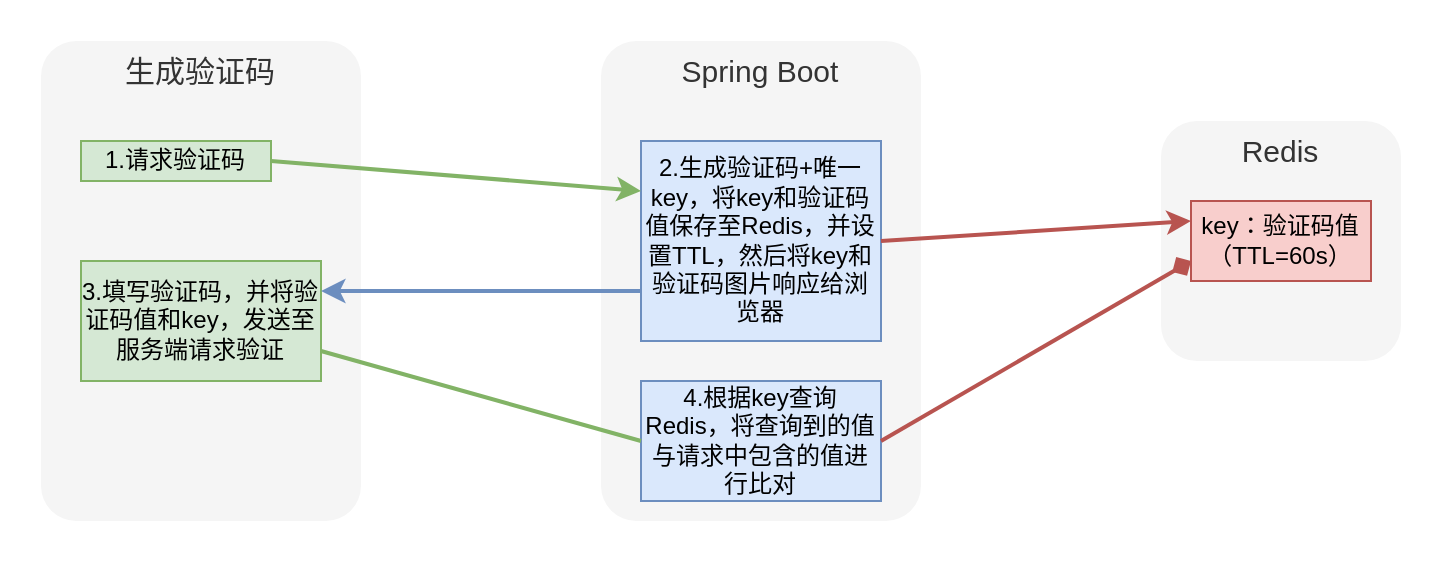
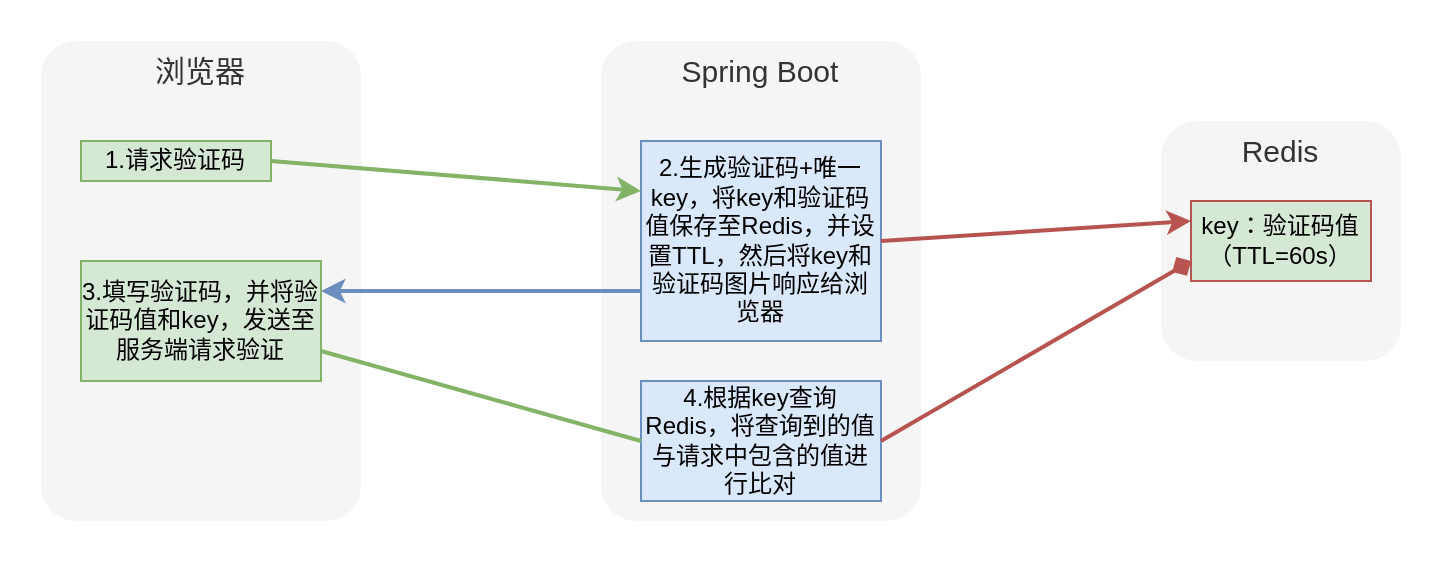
  <mxCell id="0" />
  <mxCell id="1" parent="0" />
- <mxCell id="2" value="生成验证码" style="rounded=1;whiteSpace=wrap;html=1;arcSize=11;fontSize=15;verticalAlign=top;fillColor=#f5f5f5;fontColor=#333333;strokeColor=none;" parent="1" vertex="1"><mxGeometry x="20" y="20" width="160" height="240" as="geometry" /></mxCell>
+ <mxCell id="2" value="浏览器" style="rounded=1;whiteSpace=wrap;html=1;arcSize=11;fontSize=15;verticalAlign=top;fillColor=#f5f5f5;fontColor=#333333;strokeColor=none;" parent="1" vertex="1"><mxGeometry x="20" y="20" width="160" height="240" as="geometry" /></mxCell>
  <mxCell id="3" value="Spring Boot" style="rounded=1;whiteSpace=wrap;html=1;arcSize=11;fontSize=15;verticalAlign=top;fillColor=#f5f5f5;fontColor=#333333;strokeColor=none;" parent="1" vertex="1"><mxGeometry x="300" y="20" width="160" height="240" as="geometry" /></mxCell>
  <mxCell id="4" value="1.请求验证码" style="rounded=0;whiteSpace=wrap;html=1;fillColor=#d5e8d4;strokeColor=#82b366;" parent="1" vertex="1"><mxGeometry x="40" y="70" width="95" height="20" as="geometry" /></mxCell>
  <mxCell id="5" value="2.生成验证码+唯一key，将key和验证码值保存至Redis，并设置TTL，然后将key和验证码图片响应给浏览器" style="rounded=0;whiteSpace=wrap;html=1;fillColor=#dae8fc;strokeColor=#6c8ebf;" parent="1" vertex="1"><mxGeometry x="320" y="70" width="120" height="100" as="geometry" /></mxCell>
  <mxCell id="6" value="3.填写验证码，并将验证码值和key，发送至服务端请求验证" style="rounded=0;whiteSpace=wrap;html=1;fillColor=#d5e8d4;strokeColor=#82b366;" parent="1" vertex="1"><mxGeometry x="40" y="130" width="120" height="60" as="geometry" /></mxCell>
  <mxCell id="7" value="4.根据key查询Redis，将查询到的值与请求中包含的值进行比对" style="rounded=0;whiteSpace=wrap;html=1;fillColor=#dae8fc;strokeColor=#6c8ebf;" parent="1" vertex="1"><mxGeometry x="320" y="190" width="120" height="60" as="geometry" /></mxCell>
  <mxCell id="8" value="Redis" style="rounded=1;whiteSpace=wrap;html=1;fontSize=15;verticalAlign=top;fillColor=#f5f5f5;fontColor=#333333;strokeColor=none;" parent="1" vertex="1"><mxGeometry x="580" y="60" width="120" height="120" as="geometry" /></mxCell>
- <mxCell id="9" value="key：验证码值&lt;br&gt;（TTL=60s）" style="rounded=0;whiteSpace=wrap;html=1;fillColor=#f8cecc;strokeColor=#b85450;" parent="1" vertex="1"><mxGeometry x="595" y="100" width="90" height="40" as="geometry" /></mxCell>
+ <mxCell id="9" value="key：验证码值&lt;br&gt;（TTL=60s）" style="rounded=0;whiteSpace=wrap;html=1;fillColor=#d5e8d4;strokeColor=#b85450;" parent="1" vertex="1"><mxGeometry x="595" y="100" width="90" height="40" as="geometry" /></mxCell>
  <mxCell id="10" value="" style="endArrow=classic;html=1;rounded=0;exitX=1;exitY=0.5;exitDx=0;exitDy=0;entryX=0;entryY=0.25;entryDx=0;entryDy=0;strokeWidth=2;fillColor=#d5e8d4;strokeColor=#82b366;" parent="1" source="4" target="5" edge="1"><mxGeometry width="50" height="50" relative="1" as="geometry"><mxPoint x="390" y="320" as="sourcePoint" /><mxPoint x="440" y="270" as="targetPoint" /></mxGeometry></mxCell>
  <mxCell id="11" value="" style="endArrow=classic;html=1;rounded=0;exitX=0;exitY=0.75;exitDx=0;exitDy=0;entryX=1;entryY=0.25;entryDx=0;entryDy=0;strokeWidth=2;fillColor=#dae8fc;strokeColor=#6c8ebf;" parent="1" source="5" target="6" edge="1"><mxGeometry width="50" height="50" relative="1" as="geometry"><mxPoint x="170" y="95" as="sourcePoint" /><mxPoint x="410" y="100" as="targetPoint" /></mxGeometry></mxCell>
  <mxCell id="12" value="" style="endArrow=none;html=1;rounded=0;exitX=1;exitY=0.75;exitDx=0;exitDy=0;entryX=0;entryY=0.5;entryDx=0;entryDy=0;strokeWidth=2;fillColor=#d5e8d4;strokeColor=#82b366;" parent="1" source="6" target="7" edge="1"><mxGeometry width="50" height="50" relative="1" as="geometry"><mxPoint x="450" y="300" as="sourcePoint" /><mxPoint x="210" y="315" as="targetPoint" /></mxGeometry></mxCell>
  <mxCell id="13" value="" style="endArrow=classic;html=1;rounded=0;entryX=0;entryY=0.25;entryDx=0;entryDy=0;exitX=1;exitY=0.5;exitDx=0;exitDy=0;strokeWidth=2;fillColor=#f8cecc;strokeColor=#b85450;" parent="1" source="5" target="9" edge="1"><mxGeometry width="50" height="50" relative="1" as="geometry"><mxPoint x="390" y="320" as="sourcePoint" /><mxPoint x="440" y="270" as="targetPoint" /></mxGeometry></mxCell>
  <mxCell id="14" value="" style="endArrow=diamond;html=1;rounded=0;entryX=0;entryY=0.75;entryDx=0;entryDy=0;exitX=1;exitY=0.5;exitDx=0;exitDy=0;strokeWidth=2;fillColor=#f8cecc;strokeColor=#b85450;" parent="1" source="7" target="9" edge="1"><mxGeometry width="50" height="50" relative="1" as="geometry"><mxPoint x="450" y="120" as="sourcePoint" /><mxPoint x="605" y="130" as="targetPoint" /></mxGeometry></mxCell>
